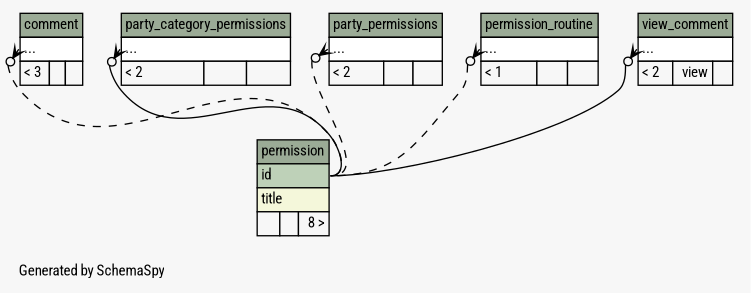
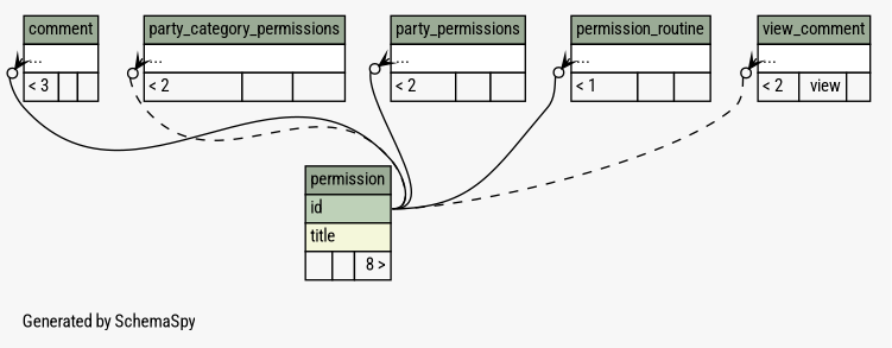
  digraph {
    bgcolor="#f7f7f7"
    fontname="Roboto Condensed"
    fontsize=11
    label="\nGenerated by SchemaSpy"
    labeljust=l
    nodesep=0.18
    rankdir=TB
    ranksep=0.46
    node [fontname="Roboto Condensed" fontsize=11 shape=plaintext]
    edge [arrowhead=none arrowsize=0.8 arrowtail=crowodot dir=back fontname="Roboto Condensed" headport="id:e" tailport="elipses:w"]
    n1 [label=<     <TABLE BORDER="0" CELLBORDER="1" CELLSPACING="0" BGCOLOR="#ffffff">       <TR><TD COLSPAN="3" BGCOLOR="#9bab96" ALIGN="CENTER">comment</TD></TR>       <TR><TD PORT="elipses" COLSPAN="3" ALIGN="LEFT">...</TD></TR>       <TR><TD ALIGN="LEFT" BGCOLOR="#f7f7f7">&lt; 3</TD><TD ALIGN="RIGHT" BGCOLOR="#f7f7f7">  </TD><TD ALIGN="RIGHT" BGCOLOR="#f7f7f7">  </TD></TR>     </TABLE>>]
    n2 [label=<     <TABLE BORDER="0" CELLBORDER="1" CELLSPACING="0" BGCOLOR="#ffffff">       <TR><TD COLSPAN="3" BGCOLOR="#9bab96" ALIGN="CENTER">permission</TD></TR>       <TR><TD PORT="id" COLSPAN="3" BGCOLOR="#bed1b8" ALIGN="LEFT">id</TD></TR>       <TR><TD PORT="title" COLSPAN="3" BGCOLOR="#f4f7da" ALIGN="LEFT">title</TD></TR>       <TR><TD ALIGN="LEFT" BGCOLOR="#f7f7f7">  </TD><TD ALIGN="RIGHT" BGCOLOR="#f7f7f7">  </TD><TD ALIGN="RIGHT" BGCOLOR="#f7f7f7">8 &gt;</TD></TR>     </TABLE>>]
    n3 [label=<     <TABLE BORDER="0" CELLBORDER="1" CELLSPACING="0" BGCOLOR="#ffffff">       <TR><TD COLSPAN="3" BGCOLOR="#9bab96" ALIGN="CENTER">party_category_permissions</TD></TR>       <TR><TD PORT="elipses" COLSPAN="3" ALIGN="LEFT">...</TD></TR>       <TR><TD ALIGN="LEFT" BGCOLOR="#f7f7f7">&lt; 2</TD><TD ALIGN="RIGHT" BGCOLOR="#f7f7f7">  </TD><TD ALIGN="RIGHT" BGCOLOR="#f7f7f7">  </TD></TR>     </TABLE>>]
    n4 [label=<     <TABLE BORDER="0" CELLBORDER="1" CELLSPACING="0" BGCOLOR="#ffffff">       <TR><TD COLSPAN="3" BGCOLOR="#9bab96" ALIGN="CENTER">party_permissions</TD></TR>       <TR><TD PORT="elipses" COLSPAN="3" ALIGN="LEFT">...</TD></TR>       <TR><TD ALIGN="LEFT" BGCOLOR="#f7f7f7">&lt; 2</TD><TD ALIGN="RIGHT" BGCOLOR="#f7f7f7">  </TD><TD ALIGN="RIGHT" BGCOLOR="#f7f7f7">  </TD></TR>     </TABLE>>]
    n5 [label=<     <TABLE BORDER="0" CELLBORDER="1" CELLSPACING="0" BGCOLOR="#ffffff">       <TR><TD COLSPAN="3" BGCOLOR="#9bab96" ALIGN="CENTER">permission_routine</TD></TR>       <TR><TD PORT="elipses" COLSPAN="3" ALIGN="LEFT">...</TD></TR>       <TR><TD ALIGN="LEFT" BGCOLOR="#f7f7f7">&lt; 1</TD><TD ALIGN="RIGHT" BGCOLOR="#f7f7f7">  </TD><TD ALIGN="RIGHT" BGCOLOR="#f7f7f7">  </TD></TR>     </TABLE>>]
    n6 [label=<     <TABLE BORDER="0" CELLBORDER="1" CELLSPACING="0" BGCOLOR="#ffffff">       <TR><TD COLSPAN="3" BGCOLOR="#9bab96" ALIGN="CENTER">view_comment</TD></TR>       <TR><TD PORT="elipses" COLSPAN="3" ALIGN="LEFT">...</TD></TR>       <TR><TD ALIGN="LEFT" BGCOLOR="#f7f7f7">&lt; 2</TD><TD ALIGN="RIGHT" BGCOLOR="#f7f7f7">view</TD><TD ALIGN="RIGHT" BGCOLOR="#f7f7f7">  </TD></TR>     </TABLE>>]
-   n1 -> n2 [style=dashed]
-   n3 -> n2
-   n4 -> n2 [style=dashed]
-   n5 -> n2 [style=dashed]
-   n6 -> n2 [style=solid]
+   n1 -> n2 [style=solid]
+   n3 -> n2 [style=dashed]
+   n4 -> n2
+   n5 -> n2
+   n6 -> n2 [style=dashed]
  }
